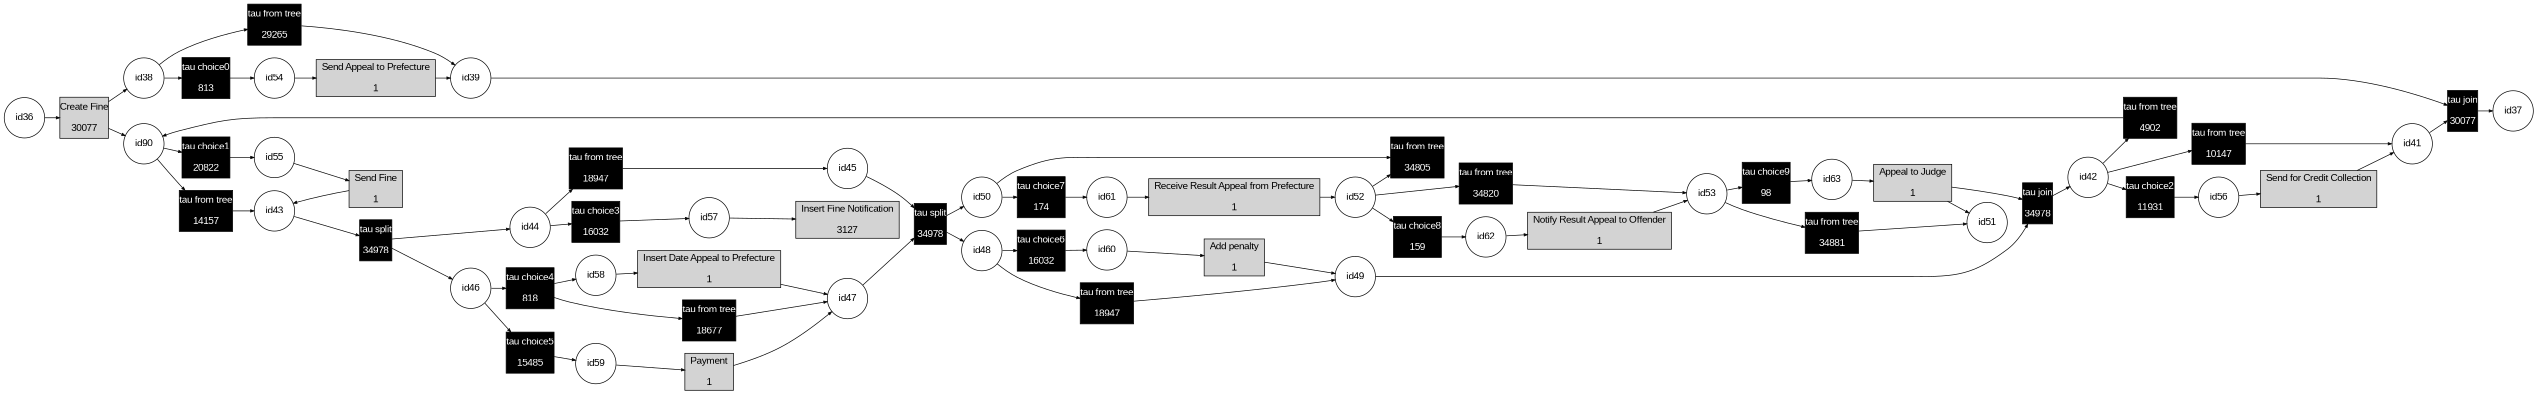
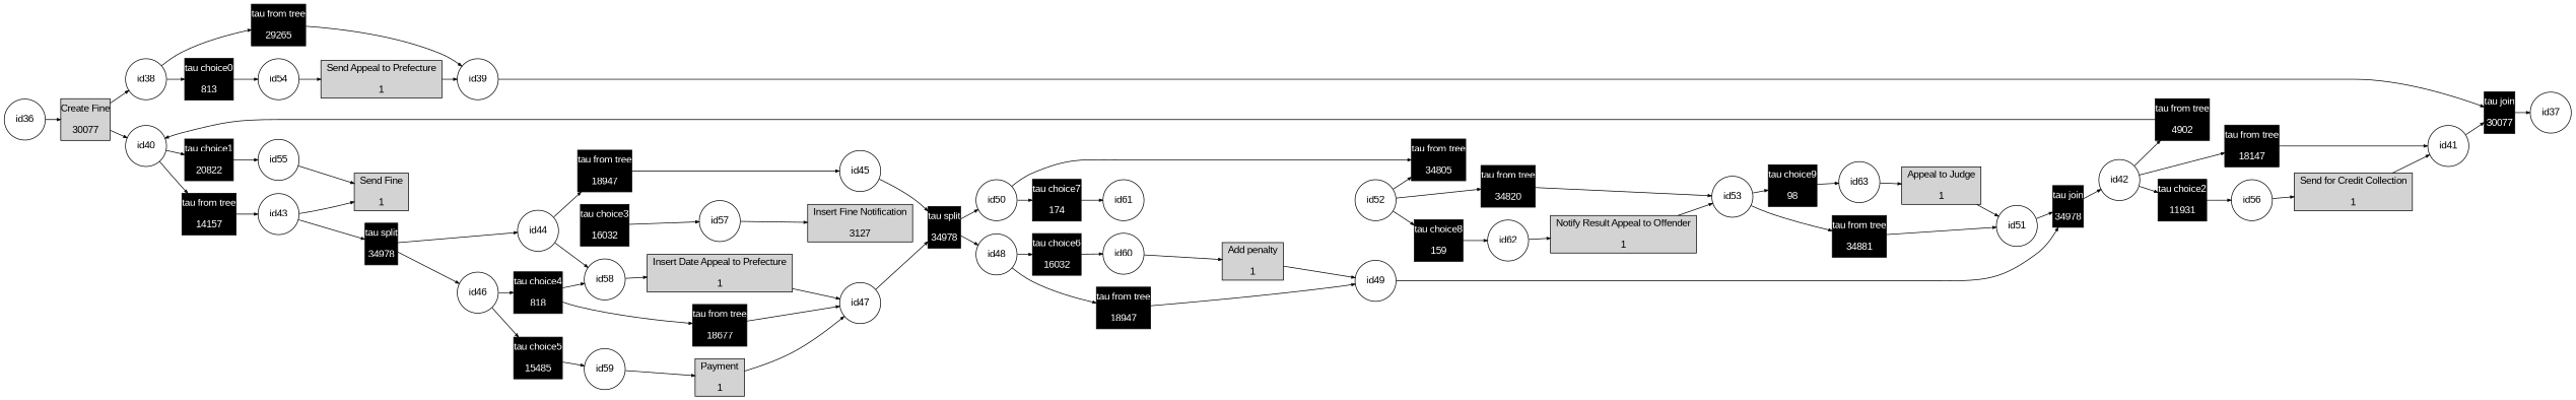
  digraph {
    fontname=Arial
    fontsize=14
    rankdir=LR
    ranksep=.3
    remincross=true
    node [fontname=Arial fontsize=14 shape=box style=filled]
    edge [arrowsize=0.5]
    n1 [height=.2 label="Create Fine\n\n30077" margin="0, 0.1" width=.2]
    id38 [height=.2 shape=circle width=.2 style=""]
-   id40 [height=.2 shape=circle width=.2 label=id90 style=""]
+   id40 [height=.2 shape=circle width=.2 style=""]
    n4 [color=black fontcolor=white height=.2 label="tau from tree\n\n29265" margin="0, 0.1" width=.2]
    n5 [color=black fontcolor=white height=.2 label="tau choice0\n\n813" margin="0, 0.1" width=.2]
    n6 [color=black fontcolor=white height=.2 label="tau from tree\n\n14157" margin="0, 0.1" width=.2]
    n7 [color=black fontcolor=white height=.2 label="tau choice1\n\n20822" margin="0, 0.1" width=.2]
    n8 [color=black fontcolor=white height=.2 label="tau join\n\n30077" margin="0, 0.1" width=.2]
    id37 [height=.2 shape=circle width=.2 style=""]
    id39 [height=.2 shape=circle width=.2 style=""]
    n11 [height=.2 label="Send Appeal to Prefecture\n\n1" width=.2]
    id43 [height=.2 shape=circle width=.2 style=""]
    n13 [color=black fontcolor=white height=.2 label="tau split\n\n34978" margin="0, 0.1" width=.2]
    n14 [height=.2 label="Send Fine\n\n1" width=.2]
    id44 [height=.2 shape=circle width=.2 style=""]
    id46 [height=.2 shape=circle width=.2 style=""]
    n17 [color=black fontcolor=white height=.2 label="tau from tree\n\n18947" margin="0, 0.1" width=.2]
    n18 [color=black fontcolor=white height=.2 label="tau choice3\n\n16032" margin="0, 0.1" width=.2]
    n19 [color=black fontcolor=white height=.2 label="tau choice4\n\n818" margin="0, 0.1" width=.2]
    n20 [color=black fontcolor=white height=.2 label="tau choice5\n\n15485" margin="0, 0.1" width=.2]
    id45 [height=.2 shape=circle width=.2 style=""]
    n22 [color=black fontcolor=white height=.2 label="tau split\n\n34978" margin="0, 0.1" width=.2]
    n23 [height=.2 label="Insert Fine Notification\n\n3127" width=.2]
    n24 [color=black fontcolor=white height=.2 label="tau from tree\n\n18677" margin="0, 0.1" width=.2]
    id47 [height=.2 shape=circle width=.2 style=""]
    n26 [height=.2 label="Payment\n\n1" width=.2]
    n27 [height=.2 label="Insert Date Appeal to Prefecture\n\n1" width=.2]
    id48 [height=.2 shape=circle width=.2 style=""]
    id50 [height=.2 shape=circle width=.2 style=""]
    n30 [color=black fontcolor=white height=.2 label="tau from tree\n\n18947" margin="0, 0.1" width=.2]
    n31 [color=black fontcolor=white height=.2 label="tau choice6\n\n16032" margin="0, 0.1" width=.2]
    n32 [color=black fontcolor=white height=.2 label="tau from tree\n\n34805" margin="0, 0.1" width=.2]
    n33 [color=black fontcolor=white height=.2 label="tau choice7\n\n174" margin="0, 0.1" width=.2]
    n34 [color=black fontcolor=white height=.2 label="tau join\n\n34978" margin="0, 0.1" width=.2]
    id42 [height=.2 shape=circle width=.2 style=""]
    n36 [color=black fontcolor=white height=.2 label="tau from tree\n\n4902" margin="0, 0.1" width=.2]
-   n37 [color=black fontcolor=white height=.2 label="tau from tree\n\n10147" margin="0, 0.1" width=.2]
+   n37 [color=black fontcolor=white height=.2 label="tau from tree\n\n18147" margin="0, 0.1" width=.2]
    n38 [color=black fontcolor=white height=.2 label="tau choice2\n\n11931" margin="0, 0.1" width=.2]
    id49 [height=.2 shape=circle width=.2 style=""]
    n40 [height=.2 label="Add penalty\n\n1" width=.2]
    id52 [height=.2 shape=circle width=.2 style=""]
    n42 [color=black fontcolor=white height=.2 label="tau from tree\n\n34820" margin="0, 0.1" width=.2]
    n43 [color=black fontcolor=white height=.2 label="tau choice8\n\n159" margin="0, 0.1" width=.2]
-   n44 [height=.2 label="Receive Result Appeal from Prefecture\n\n1" width=.2]
    id53 [height=.2 shape=circle width=.2 style=""]
    n46 [color=black fontcolor=white height=.2 label="tau from tree\n\n34881" margin="0, 0.1" width=.2]
    n47 [color=black fontcolor=white height=.2 label="tau choice9\n\n98" margin="0, 0.1" width=.2]
    n48 [height=.2 label="Notify Result Appeal to Offender\n\n1" width=.2]
    id51 [height=.2 shape=circle width=.2 style=""]
    n50 [height=.2 label="Appeal to Judge\n\n1" width=.2]
    id41 [height=.2 shape=circle width=.2 style=""]
    n52 [height=.2 label="Send for Credit Collection\n\n1" width=.2]
    id54 [height=.2 shape=circle width=.2 style=""]
    id55 [height=.2 shape=circle width=.2 style=""]
    id56 [height=.2 shape=circle width=.2 style=""]
    id57 [height=.2 shape=circle width=.2 style=""]
    id58 [height=.2 shape=circle width=.2 style=""]
    id59 [height=.2 shape=circle width=.2 style=""]
    id60 [height=.2 shape=circle width=.2 style=""]
    id61 [height=.2 shape=circle width=.2 style=""]
    id62 [height=.2 shape=circle width=.2 style=""]
    id63 [height=.2 shape=circle width=.2 style=""]
    id36 [height=.2 shape=circle width=.2 style=""]
    n1 -> id38
    n1 -> id40
    id38 -> n4
    id38 -> n5
    id40 -> n6
    id40 -> n7
    n4 -> id39
    n5 -> id54
    n6 -> id43
    n7 -> id55
    n8 -> id37
    id39 -> n8
    n11 -> id39
    id43 -> n13
    n13 -> id44
    n13 -> id46
-   n14 -> id43
+   id43 -> n14
    id44 -> n17
-   id44 -> n18
+   id44 -> id58
    id46 -> n19
    id46 -> n20
    n17 -> id45
    n18 -> id57
    n19 -> n24
    n19 -> id58
    n20 -> id59
    id45 -> n22
    n22 -> id48
    n22 -> id50
    n24 -> id47
    id47 -> n22
    n26 -> id47
    n27 -> id47
    id48 -> n30
    id48 -> n31
    id50 -> n32
    id50 -> n33
    n30 -> id49
    n31 -> id60
    n33 -> id61
    n34 -> id42
    id42 -> n36
    id42 -> n37
    id42 -> n38
    n36 -> id40
    n37 -> id41
    n38 -> id56
    id49 -> n34
    n40 -> id49
    id52 -> n32
    id52 -> n42
    id52 -> n43
    n42 -> id53
    n43 -> id62
-   n44 -> id52
    id53 -> n46
    id53 -> n47
    n46 -> id51
    n47 -> id63
    n48 -> id53
-   n50 -> n34
+   id51 -> n34
    n50 -> id51
    id41 -> n8
    n52 -> id41
    id54 -> n11
    id55 -> n14
    id56 -> n52
    id57 -> n23
    id58 -> n27
    id59 -> n26
    id60 -> n40
-   id61 -> n44
    id62 -> n48
    id63 -> n50
    id36 -> n1
  }
